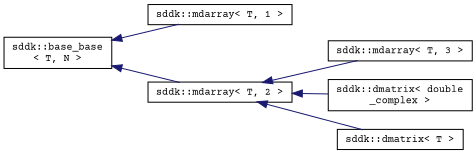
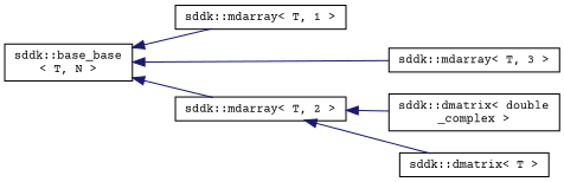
  digraph {
    fontname="Courier Prime"
    rankdir=LR
    node [color=black fillcolor=white fontname="Courier Prime" fontsize=10 shape=record style=filled]
    edge [color=midnightblue dir=back fontname="Courier Prime" fontsize=10 labelfontname=Helvetica labelfontsize=10 style=solid]
    n1 [height=0.2 label="sddk::base_base\l\< T, N \>" width=0.4]
    n2 [height=0.2 label="sddk::mdarray\< T, 1 \>" width=0.4]
    n3 [height=0.2 label="sddk::mdarray\< T, 2 \>" width=0.4]
    n4 [height=0.2 label="sddk::mdarray\< T, 3 \>" width=0.4]
    n5 [height=0.2 label="sddk::dmatrix\< double\l_complex \>" width=0.4]
    n6 [height=0.2 label="sddk::dmatrix\< T \>" width=0.4]
    n1 -> n2
    n1 -> n3
-   n3 -> n4
+   n1 -> n4
    n3 -> n5
    n3 -> n6
  }
